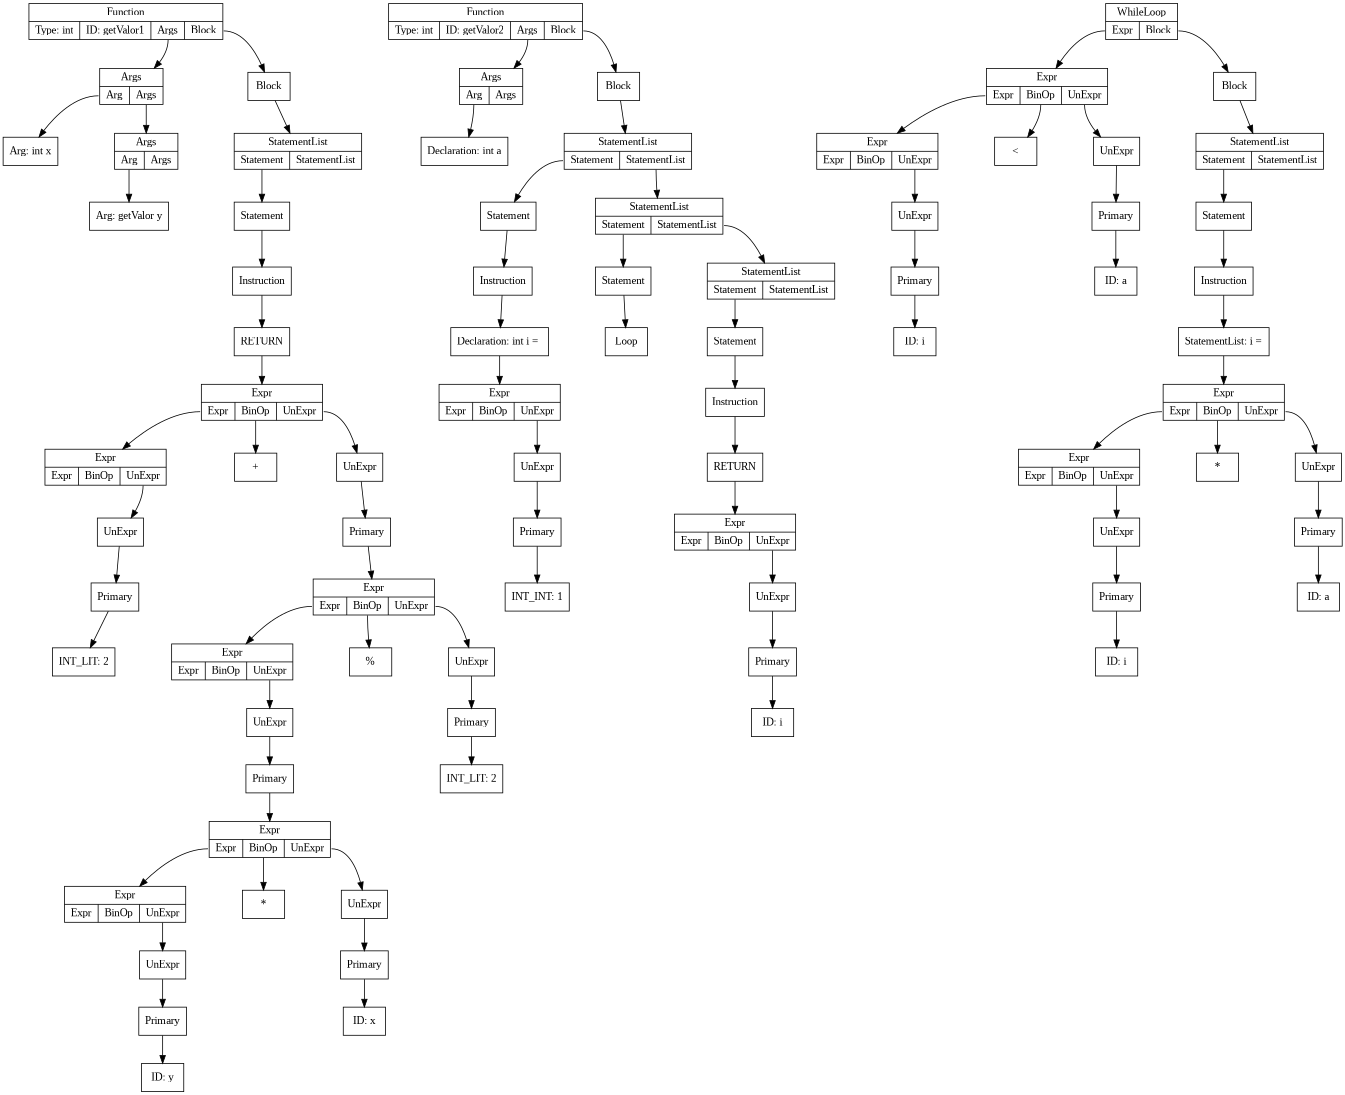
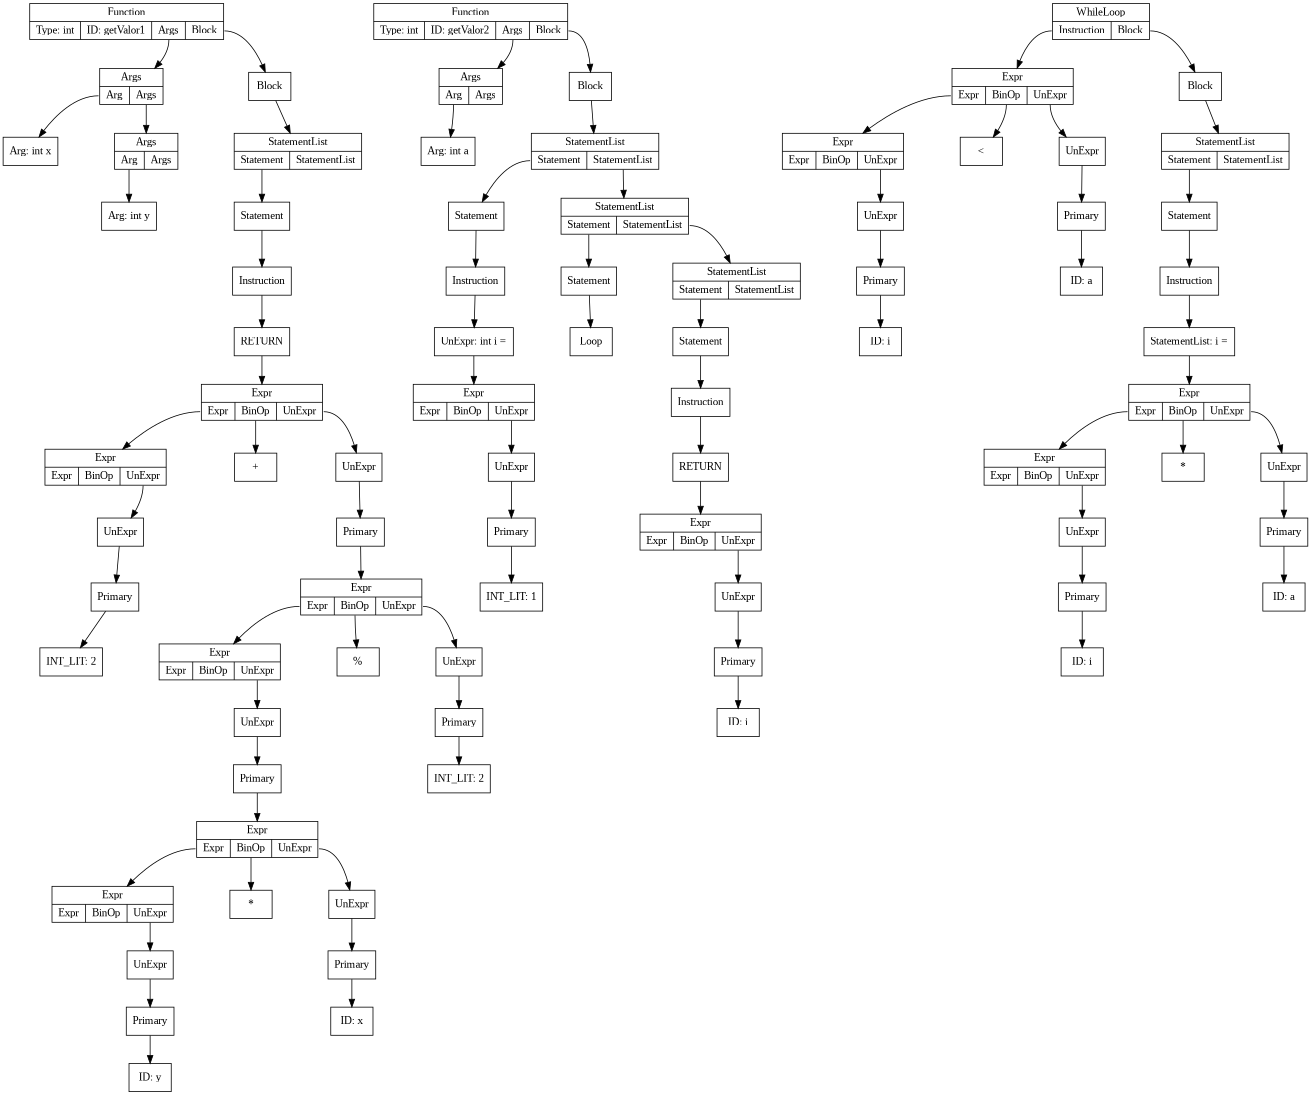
  digraph {
    fontname="Liberation Serif"
    nodesep=1
    node [fontname="Liberation Serif" shape=box]
    edge [fontname="Liberation Serif"]
    n1 [label="Arg: int x"]
-   n2 [label="Arg: getValor y"]
+   n2 [label="Arg: int y"]
    n3 [label="{Args | {<a>Arg | <as> Args}}" shape=record]
    n4 [label="{Args | {<a>Arg | <as> Args}}" shape=record]
    n5 [label=Primary]
    n6 [label="INT_LIT: 2"]
    n7 [label=UnExpr]
    n8 [label="{Expr | {<e>Expr | <bo>BinOp | <ue>UnExpr}}" shape=record]
    n9 [label=Primary]
    n10 [label="ID: y"]
    n11 [label=UnExpr]
    n12 [label="{Expr | {<e>Expr | <bo>BinOp | <ue>UnExpr}}" shape=record]
    n13 [label=Primary]
    n14 [label="ID: x"]
    n15 [label=UnExpr]
    n16 [label="{Expr | {<e>Expr | <bo>BinOp | <ue>UnExpr}}" shape=record]
    n17 [label="*"]
    n18 [label=Primary]
    n19 [label=UnExpr]
    n20 [label="{Expr | {<e>Expr | <bo>BinOp | <ue>UnExpr}}" shape=record]
    n21 [label=Primary]
    n22 [label="INT_LIT: 2"]
    n23 [label=UnExpr]
    n24 [label="{Expr | {<e>Expr | <bo>BinOp | <ue>UnExpr}}" shape=record]
    n25 [label="%"]
    n26 [label=Primary]
    n27 [label=UnExpr]
    n28 [label="{Expr | {<e>Expr | <bo>BinOp | <ue>UnExpr}}" shape=record]
    n29 [label="+"]
    n30 [label=Instruction]
    n31 [label=RETURN]
    n32 [label=Statement]
    n33 [label="{StatementList | {<s>Statement | <sl>StatementList}}" shape=record]
    n34 [label=Block]
    n35 [label="{Function | {Type: int | ID: getValor1 | <a>Args | <b>Block}}" shape=record]
-   n36 [label="Declaration: int a"]
+   n36 [label="Arg: int a"]
    n37 [label="{Args | {<a>Arg | <as> Args}}" shape=record]
    n38 [label=Primary]
-   n39 [label="INT_INT: 1"]
+   n39 [label="INT_LIT: 1"]
    n40 [label=UnExpr]
    n41 [label="{Expr | {<e>Expr | <bo>BinOp | <ue>UnExpr}}" shape=record]
-   n42 [label="Declaration: int i = "]
+   n42 [label="UnExpr: int i ="]
    n43 [label=Instruction]
    n44 [label=Statement]
    n45 [label=Primary]
    n46 [label="ID: i"]
    n47 [label=UnExpr]
    n48 [label="{Expr | {<e>Expr | <bo>BinOp | <ue>UnExpr}}" shape=record]
    n49 [label=Primary]
    n50 [label="ID: a"]
    n51 [label=UnExpr]
    n52 [label="{Expr | {<e>Expr | <bo>BinOp | <ue>UnExpr}}" shape=record]
    n53 [label="<"]
    n54 [label=Primary]
    n55 [label="ID: i"]
    n56 [label=UnExpr]
    n57 [label="{Expr | {<e>Expr | <bo>BinOp | <ue>UnExpr}}" shape=record]
    n58 [label=Primary]
    n59 [label="ID: a"]
    n60 [label=UnExpr]
    n61 [label="{Expr | {<e>Expr | <bo>BinOp | <ue>UnExpr}}" shape=record]
    n62 [label="*"]
    n63 [label="StatementList: i ="]
    n64 [label=Instruction]
    n65 [label=Statement]
    n66 [label="{StatementList | {<s>Statement | <sl>StatementList}}" shape=record]
    n67 [label=Block]
-   n68 [label="{WhileLoop | {<e>Expr | <b>Block}}" shape=record]
+   n68 [label="{WhileLoop | {<e>Instruction | <b>Block}}" shape=record]
    n69 [label=Loop]
    n70 [label=Statement]
    n71 [label=Primary]
    n72 [label="ID: i"]
    n73 [label=UnExpr]
    n74 [label="{Expr | {<e>Expr | <bo>BinOp | <ue>UnExpr}}" shape=record]
    n75 [label=Instruction]
    n76 [label=RETURN]
    n77 [label=Statement]
    n78 [label="{StatementList | {<s>Statement | <sl>StatementList}}" shape=record]
    n79 [label="{StatementList | {<s>Statement | <sl>StatementList}}" shape=record]
    n80 [label="{StatementList | {<s>Statement | <sl>StatementList}}" shape=record]
    n81 [label=Block]
    n82 [label="{Function | {Type: int | ID: getValor2 | <a>Args | <b>Block}}" shape=record]
    n3 -> n2 [tailport=a]
    n4 -> n1 [tailport=a]
    n4 -> n3 [tailport=as]
    n5 -> n6
    n7 -> n5
    n8 -> n7 [tailport=ue]
    n9 -> n10
    n11 -> n9
    n12 -> n11 [tailport=ue]
    n13 -> n14
    n15 -> n13
    n16 -> n12 [tailport=e]
    n16 -> n15 [tailport=ue]
    n16 -> n17 [tailport=bo]
    n18 -> n16
    n19 -> n18
    n20 -> n19 [tailport=ue]
    n21 -> n22
    n23 -> n21
    n24 -> n20 [tailport=e]
    n24 -> n23 [tailport=ue]
    n24 -> n25 [tailport=bo]
    n26 -> n24
    n27 -> n26
    n28 -> n8 [tailport=e]
    n28 -> n27 [tailport=ue]
    n28 -> n29 [tailport=bo]
    n30 -> n31
    n31 -> n28
    n32 -> n30
    n33 -> n32 [tailport=s]
    n34 -> n33
    n35 -> n4 [tailport=a]
    n35 -> n34 [tailport=b]
    n37 -> n36 [tailport=a]
    n38 -> n39
    n40 -> n38
    n41 -> n40 [tailport=ue]
    n42 -> n41
    n43 -> n42
    n44 -> n43
    n45 -> n46
    n47 -> n45
    n48 -> n47 [tailport=ue]
    n49 -> n50
    n51 -> n49
    n52 -> n48 [tailport=e]
    n52 -> n51 [tailport=ue]
    n52 -> n53 [tailport=bo]
    n54 -> n55
    n56 -> n54
    n57 -> n56 [tailport=ue]
    n58 -> n59
    n60 -> n58
    n61 -> n57 [tailport=e]
    n61 -> n60 [tailport=ue]
    n61 -> n62 [tailport=bo]
    n63 -> n61
    n64 -> n63
    n65 -> n64
    n66 -> n65 [tailport=s]
    n67 -> n66
    n68 -> n52 [tailport=e]
    n68 -> n67 [tailport=b]
    n70 -> n69
    n71 -> n72
    n73 -> n71
    n74 -> n73 [tailport=ue]
    n75 -> n76
    n76 -> n74
    n77 -> n75
    n78 -> n77 [tailport=s]
    n79 -> n70 [tailport=s]
    n79 -> n78 [tailport=sl]
    n80 -> n44 [tailport=s]
    n80 -> n79 [tailport=sl]
    n81 -> n80
    n82 -> n37 [tailport=a]
    n82 -> n81 [tailport=b]
  }
